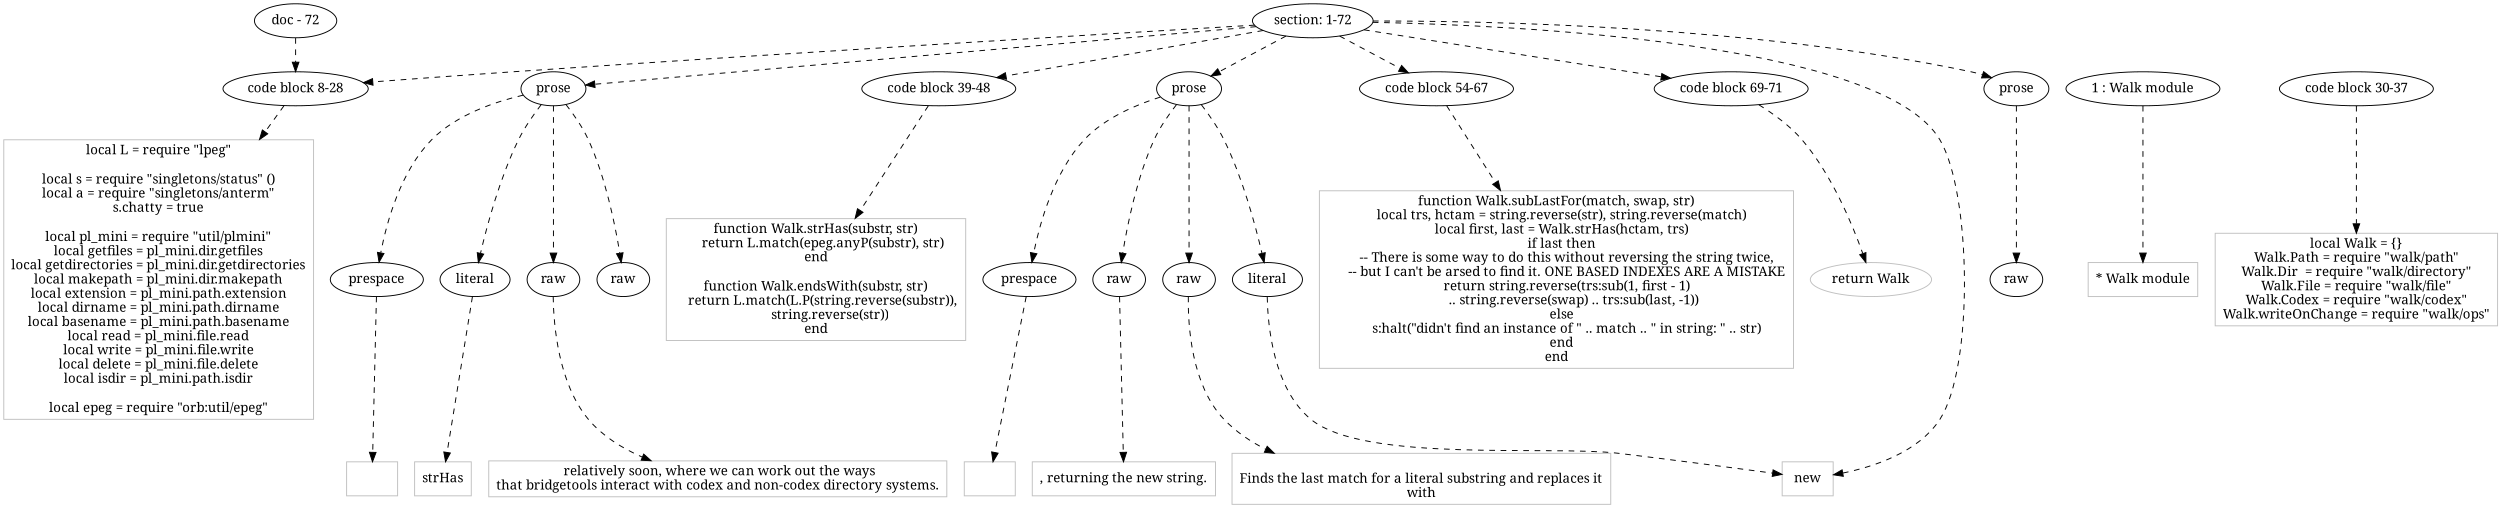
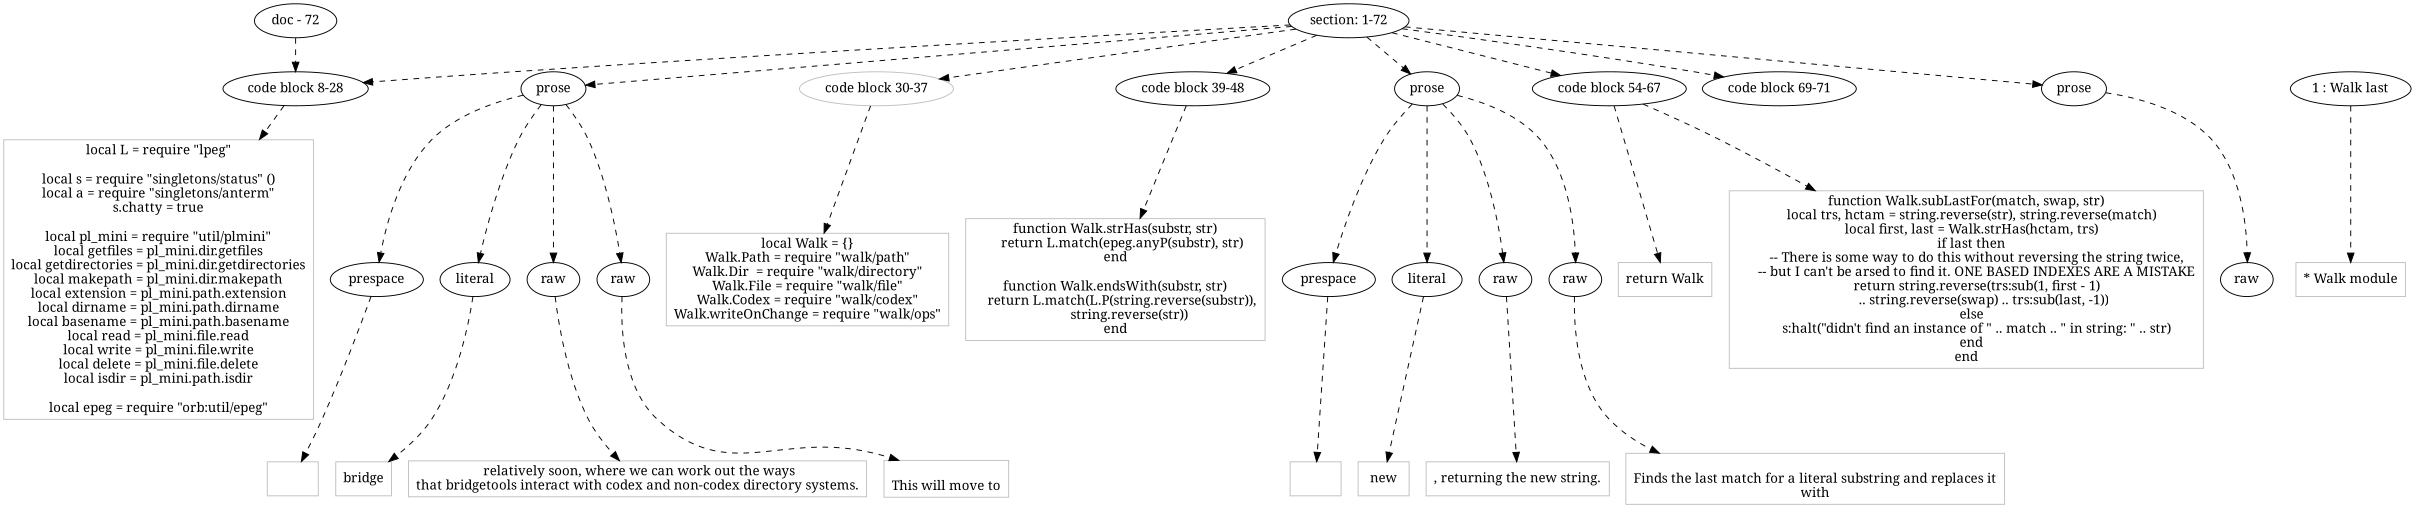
  digraph {
    fontname="Noto Serif"
    node [fontname="Noto Serif"]
    edge [fontname="Noto Serif" style=dashed]
    n1 [label="section: 1-72"]
-   n2 [label="1 : Walk module"]
+   n2 [label="1 : Walk last"]
    n3 [label=prose]
    n4 [label=prose]
    n5 [label="code block 8-28"]
-   n6 [label="code block 30-37"]
+   n6 [label="code block 30-37" color=Gray]
    n7 [label="code block 39-48"]
    n8 [label=prose]
    n9 [label="code block 54-67"]
    n10 [label="code block 69-71"]
    n11 [label=raw]
    n12 [label=raw]
    n13 [label=prespace]
    n14 [label=literal]
    n15 [label=raw]
    n16 [label=raw]
    n17 [label=prespace]
    n18 [label=literal]
    n19 [label=raw]
    n20 [color=Gray label="* Walk module" shape=rectangle]
    n21 [color=Gray label="local L = require \"lpeg\"\n\nlocal s = require \"singletons/status\" ()\nlocal a = require \"singletons/anterm\"\ns.chatty = true\n\nlocal pl_mini = require \"util/plmini\"\nlocal getfiles = pl_mini.dir.getfiles\nlocal getdirectories = pl_mini.dir.getdirectories\nlocal makepath = pl_mini.dir.makepath\nlocal extension = pl_mini.path.extension\nlocal dirname = pl_mini.path.dirname\nlocal basename = pl_mini.path.basename\nlocal read = pl_mini.file.read\nlocal write = pl_mini.file.write\nlocal delete = pl_mini.file.delete\nlocal isdir = pl_mini.path.isdir\n\nlocal epeg = require \"orb:util/epeg\"" shape=rectangle]
    n22 [color=Gray label="local Walk = {}\nWalk.Path = require \"walk/path\"\nWalk.Dir  = require \"walk/directory\"\nWalk.File = require \"walk/file\"\nWalk.Codex = require \"walk/codex\"\nWalk.writeOnChange = require \"walk/ops\"" shape=rectangle]
    n23 [color=Gray label="function Walk.strHas(substr, str)\n    return L.match(epeg.anyP(substr), str)\nend\n\nfunction Walk.endsWith(substr, str)\n    return L.match(L.P(string.reverse(substr)),\n        string.reverse(str))\nend" shape=rectangle]
    n24 [color=Gray label="function Walk.subLastFor(match, swap, str)\n   local trs, hctam = string.reverse(str), string.reverse(match)\n   local first, last = Walk.strHas(hctam, trs)\n   if last then\n      -- There is some way to do this without reversing the string twice,\n      -- but I can't be arsed to find it. ONE BASED INDEXES ARE A MISTAKE\n      return string.reverse(trs:sub(1, first - 1)\n          .. string.reverse(swap) .. trs:sub(last, -1))\n   else\n      s:halt(\"didn't find an instance of \" .. match .. \" in string: \" .. str)\n   end\nend" shape=rectangle]
-   n25 [color=Gray label="return Walk" shape=ellipse]
+   n25 [color=Gray label="return Walk" shape=rectangle]
+   n26 [color=Gray label="\nThis will move to" shape=rectangle]
    n27 [color=Gray label=" " shape=rectangle]
-   n28 [color=Gray label=strHas shape=rectangle]
+   n28 [color=Gray label=bridge shape=rectangle]
    n29 [color=Gray label=" relatively soon, where we can work out the ways\nthat bridgetools interact with codex and non-codex directory systems.\n" shape=rectangle]
    n30 [color=Gray label="\nFinds the last match for a literal substring and replaces it\nwith" shape=rectangle]
    n31 [color=Gray label=" " shape=rectangle]
    n32 [color=Gray label=new shape=rectangle]
    n33 [color=Gray label=", returning the new string.\n" shape=rectangle]
    n34 [label="doc - 72"]
    subgraph sub_1 {
      rank=same
      n1
    }
    subgraph sub_2 {
      rank=same
      n2
      n3
      n4
      n5
      n6
      n7
      n8
      n9
      n10
    }
    subgraph sub_3 {
      rank=same
      n11
    }
    subgraph sub_4 {
      rank=same
      n12
      n13
      n14
      n15
    }
    subgraph sub_5 {
      rank=same
      n16
      n17
      n18
      n19
    }
    n1 -> n3
    n1 -> n4
    n1 -> n5
-   n1 -> n32
+   n1 -> n6
    n1 -> n7
    n1 -> n8
    n1 -> n9
    n1 -> n10
    n2 -> n20
    n3 -> n11
    n4 -> n12
    n4 -> n13
    n4 -> n14
    n4 -> n15
    n5 -> n21
    n6 -> n22
    n7 -> n23
    n8 -> n16
    n8 -> n17
    n8 -> n18
    n8 -> n19
    n9 -> n24
-   n10 -> n25
+   n9 -> n25
+   n12 -> n26
    n13 -> n27
    n14 -> n28
    n15 -> n29
    n16 -> n30
    n17 -> n31
    n18 -> n32
    n19 -> n33
    n34 -> n5
  }
